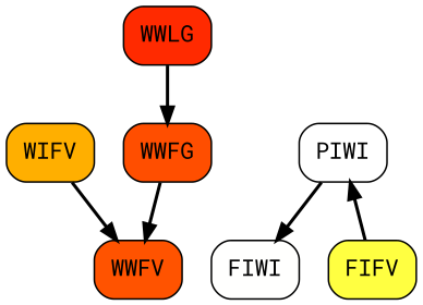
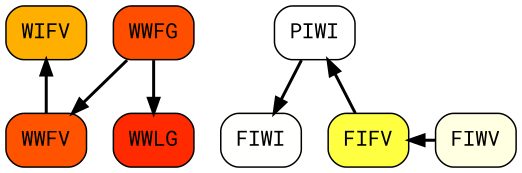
  strict digraph {
    fontname="Roboto Mono"
    rankdir=TB
    node [color=black fontname="Roboto Mono" shape=box style="filled,rounded"]
    edge [color=black fontname="Roboto Mono" style=bold]
    PIWI [fillcolor="0.166666666667,0.00241616162919,1"]
    WIFV [fillcolor="0.114351325408,1,1"]
    FIWI [fillcolor="0.166666666667,0.00609074077357,1"]
+   FIWV [fillcolor="0.166666666667,0.118546613105,1"]
    WWFV [fillcolor="0.0544468224342,1,1"]
    FIFV [fillcolor="0.166666666667,0.744861768723,1"]
    WWFG [fillcolor="0.0514001120453,1,1"]
    WWLG [fillcolor="0.0276467092182,1,1"]
    subgraph sub_1 {
      rank=same
      PIWI
      WIFV
    }
    subgraph sub_2 {
      rank=same
      FIWI
+     FIWV
      WWFV
      FIFV
    }
    PIWI -> FIWI
    PIWI -> FIFV [dir=back]
-   WIFV -> WWFV
+   WWFV -> WIFV
    WWFV -> FIFV [color=transparent]
+   FIFV -> FIWV [dir=back]
    WWFG -> WWFV
-   WWLG -> WWFG
+   WWFG -> WWLG
  }
